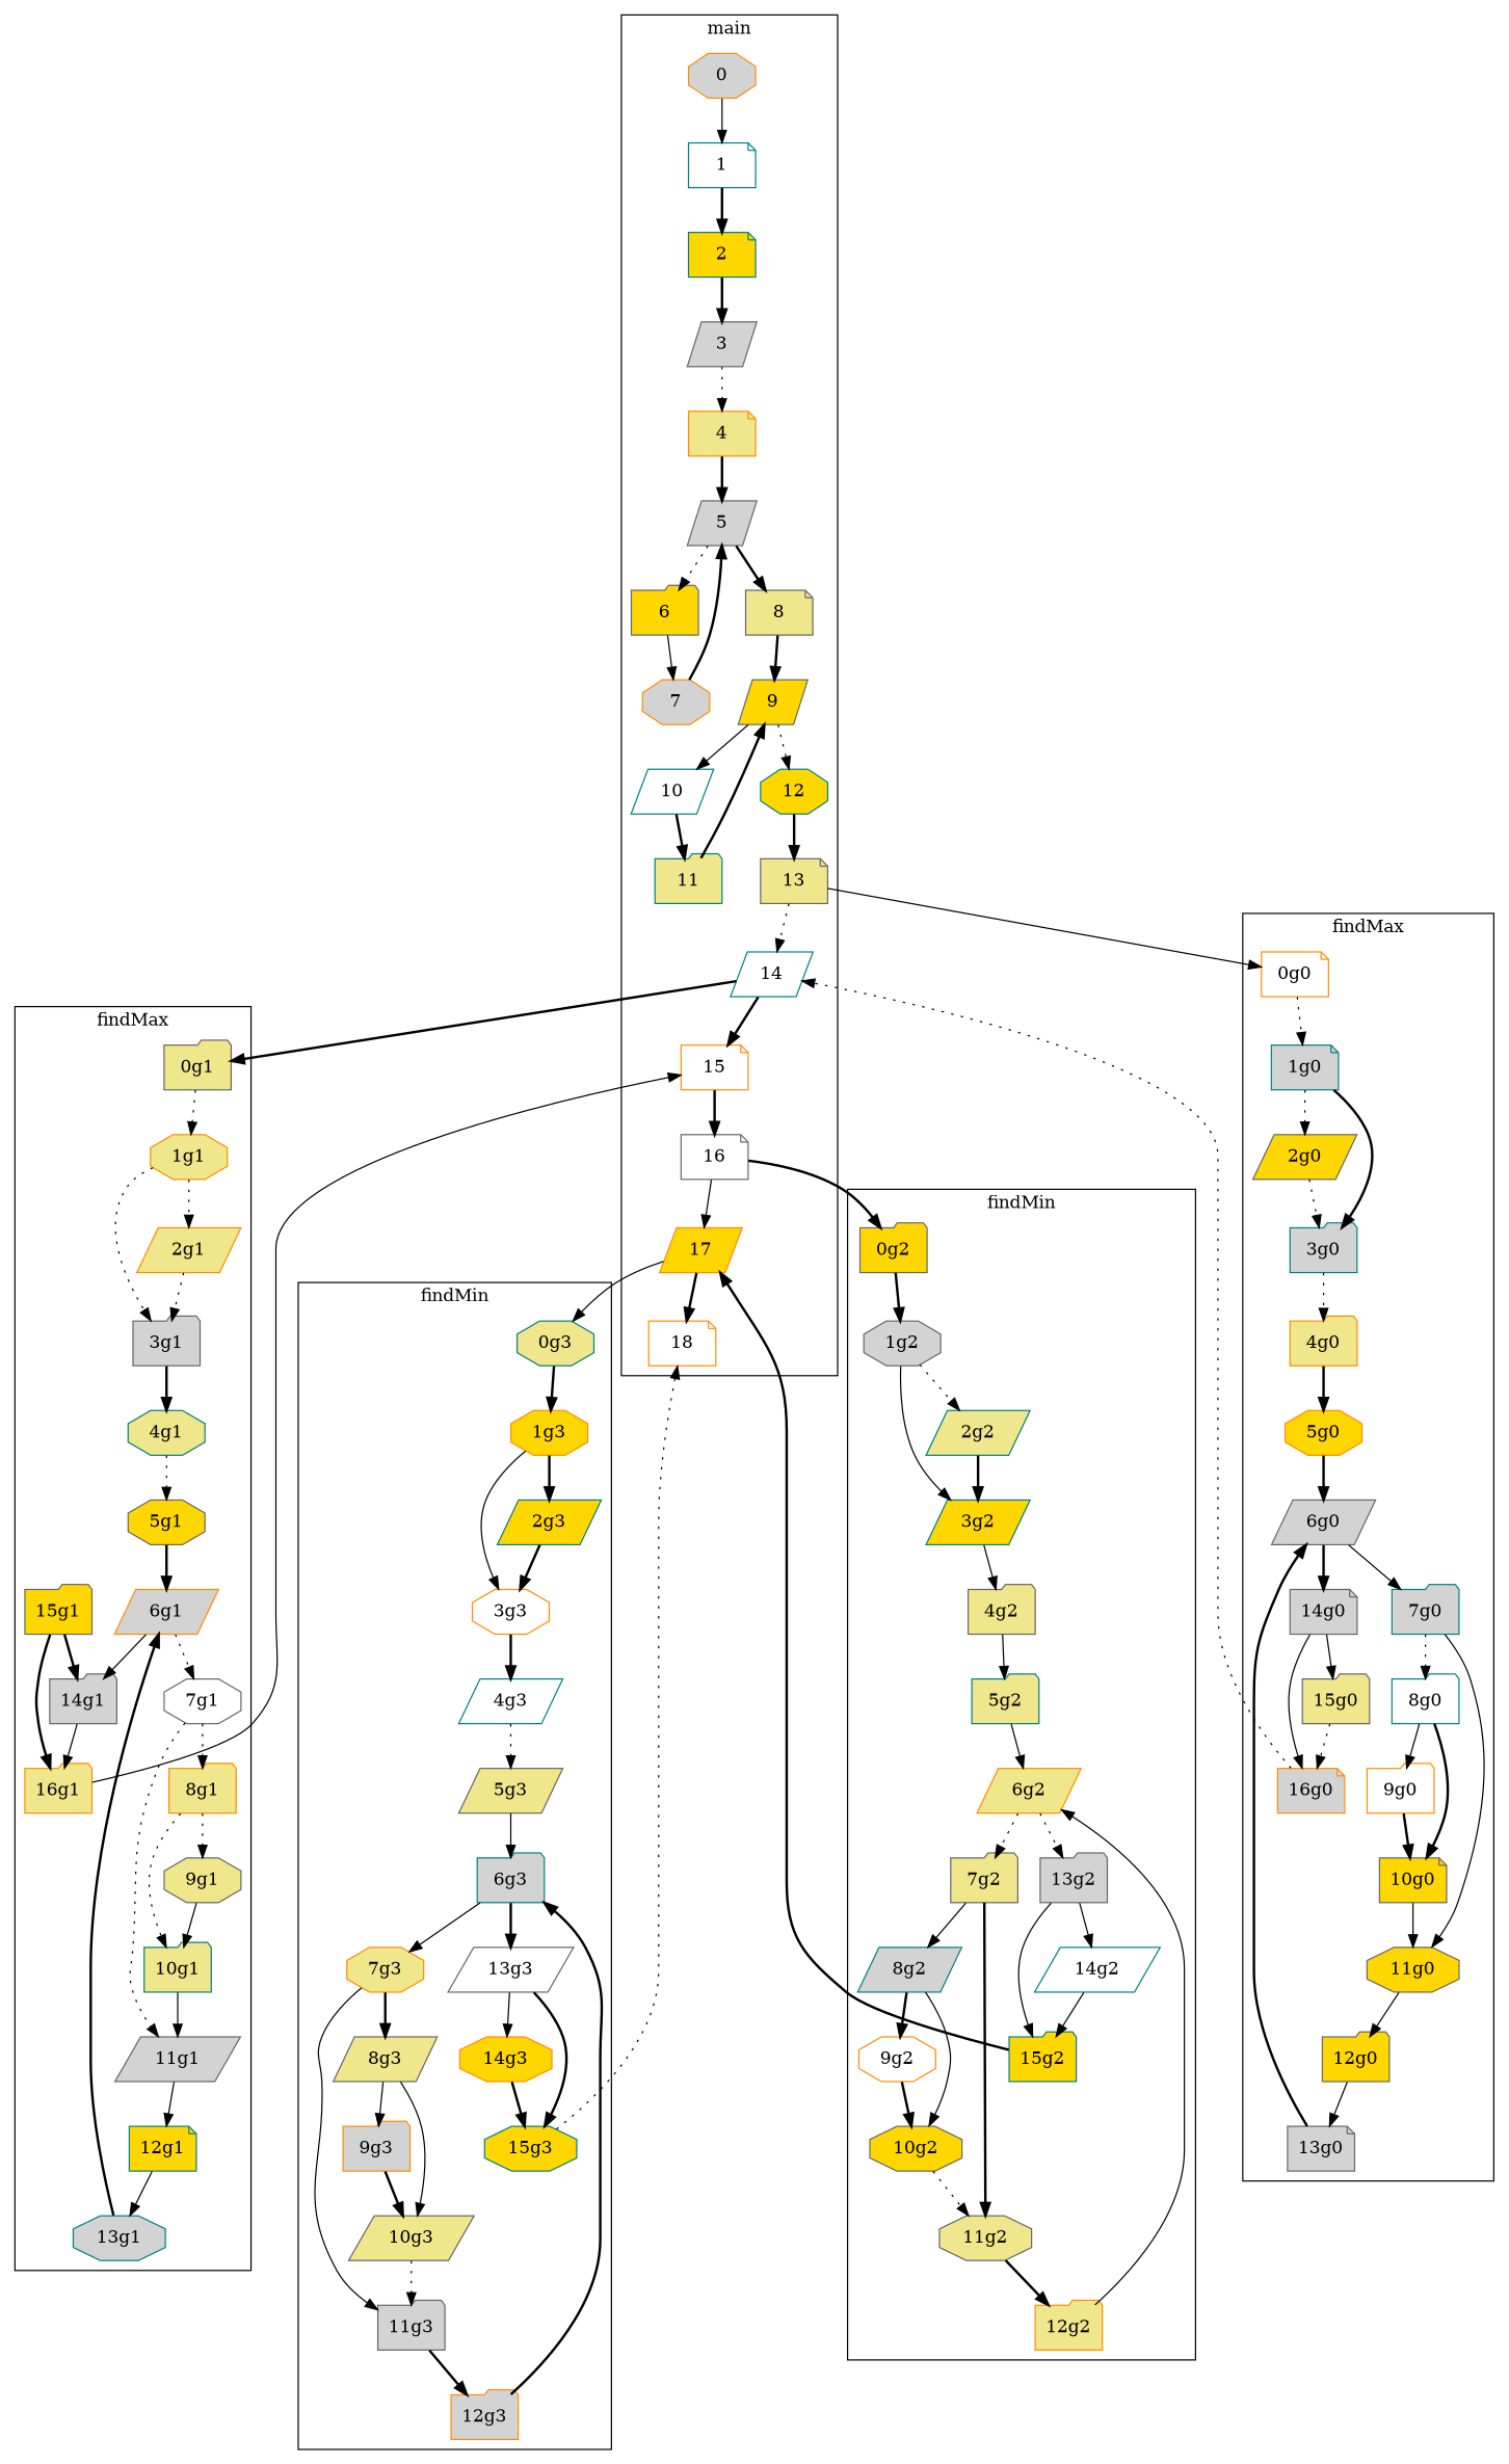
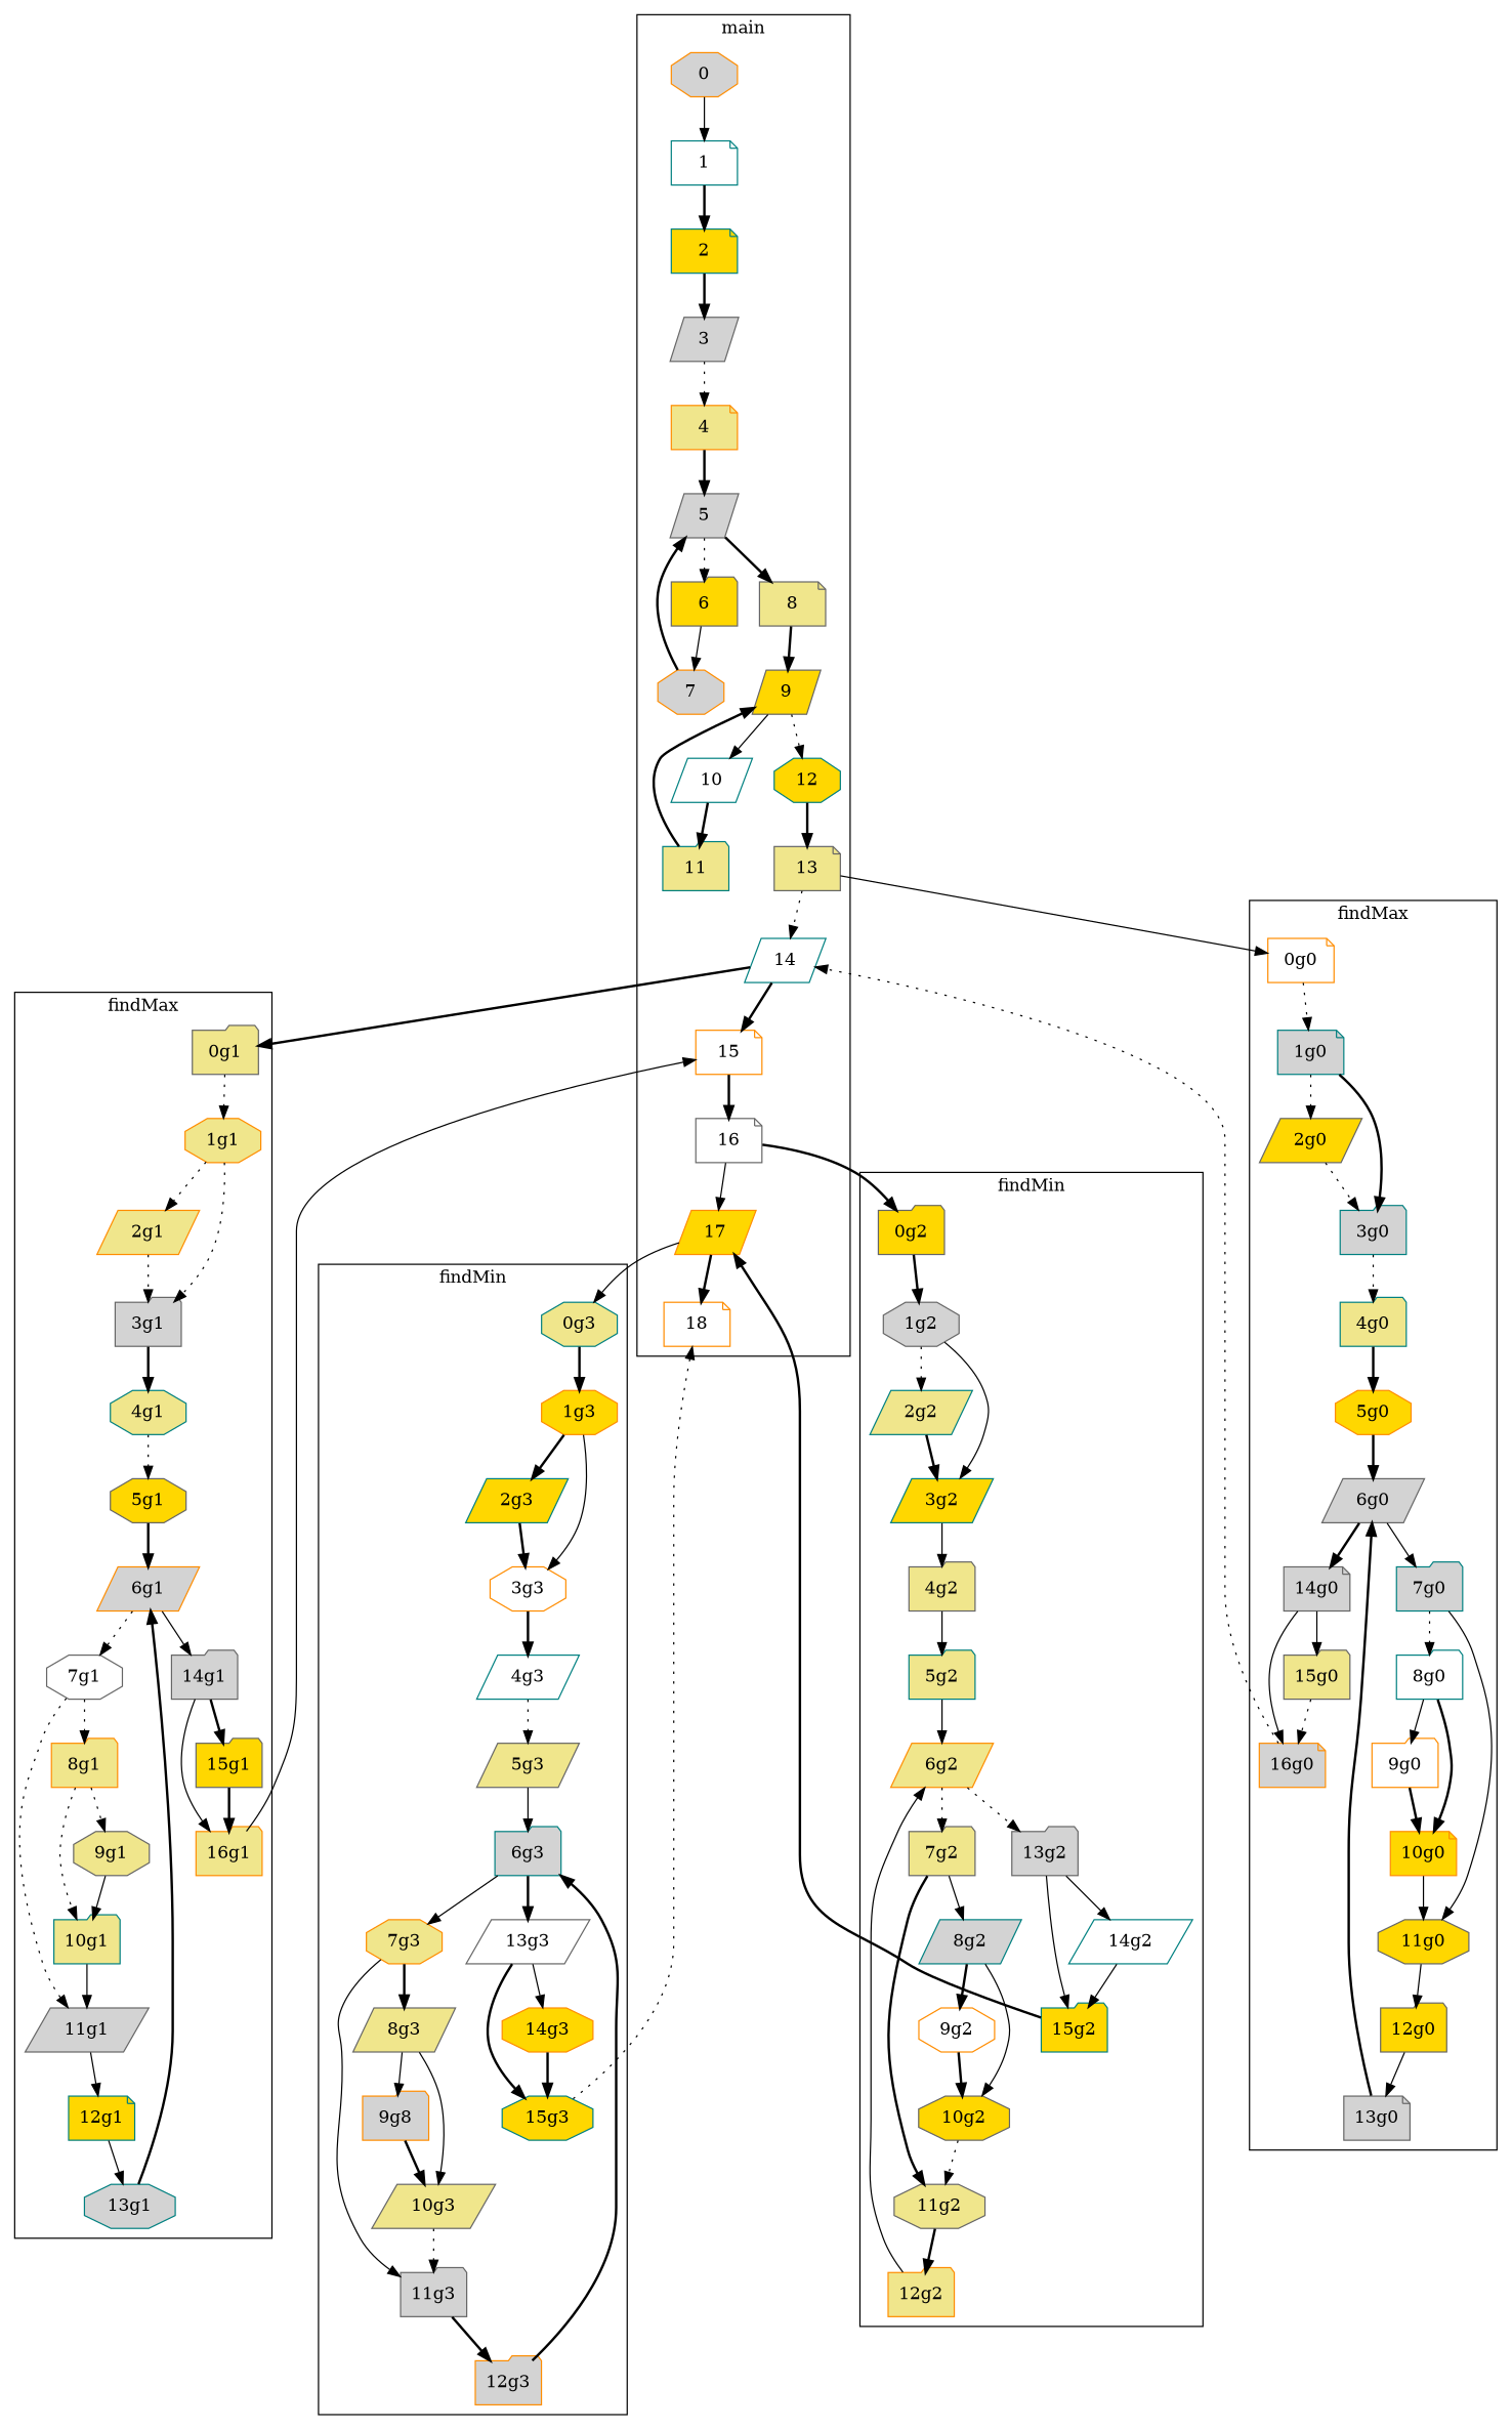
  digraph {
    node [color=gray40 fillcolor=khaki shape=folder style=filled]
    edge [style=bold]
    18 [color=darkorange fillcolor=white shape=note]
    0 [color=darkorange fillcolor=lightgrey shape=octagon]
    1 [color=teal fillcolor=white shape=note]
    2 [color=teal fillcolor=gold shape=note]
    3 [fillcolor=lightgrey shape=parallelogram]
    4 [color=darkorange shape=note]
    5 [fillcolor=lightgrey shape=parallelogram]
    6 [fillcolor=gold]
    8 [shape=note]
    7 [color=darkorange fillcolor=lightgrey shape=octagon]
    9 [fillcolor=gold shape=parallelogram]
    10 [color=teal fillcolor=white shape=parallelogram]
    12 [color=teal fillcolor=gold shape=octagon]
    11 [color=teal]
    13 [shape=note]
    14 [color=teal fillcolor=white shape=parallelogram]
    15 [color=darkorange fillcolor=white shape=note]
    16 [fillcolor=white shape=note]
    17 [color=darkorange fillcolor=gold shape=parallelogram]
    "16g0" [color=darkorange fillcolor=lightgrey shape=note]
    "0g0" [color=darkorange fillcolor=white shape=note]
    "1g0" [color=teal fillcolor=lightgrey shape=note]
    "2g0" [fillcolor=gold shape=parallelogram]
    "3g0" [color=teal fillcolor=lightgrey]
-   "4g0" [color=darkorange]
+   "4g0" [color=teal]
    "5g0" [color=darkorange fillcolor=gold shape=octagon]
    "6g0" [fillcolor=lightgrey shape=parallelogram]
    "7g0" [color=teal fillcolor=lightgrey]
    "14g0" [fillcolor=lightgrey shape=note]
    "8g0" [color=teal fillcolor=white]
    "11g0" [fillcolor=gold shape=octagon]
    "9g0" [color=darkorange fillcolor=white]
-   "10g0" [fillcolor=gold shape=note]
+   "10g0" [color=darkorange fillcolor=gold shape=note]
    "12g0" [fillcolor=gold]
    "13g0" [fillcolor=lightgrey shape=note]
    "15g0"
    "16g1" [color=darkorange]
    "0g1"
    "1g1" [color=darkorange shape=octagon]
    "2g1" [color=darkorange shape=parallelogram]
    "3g1" [fillcolor=lightgrey]
    "4g1" [color=teal shape=octagon]
    "5g1" [fillcolor=gold shape=octagon]
    "6g1" [color=darkorange fillcolor=lightgrey shape=parallelogram]
    "7g1" [fillcolor=white shape=octagon]
    "14g1" [fillcolor=lightgrey]
    "8g1" [color=darkorange]
    "11g1" [fillcolor=lightgrey shape=parallelogram]
    "9g1" [shape=octagon]
    "10g1" [color=teal]
    "12g1" [color=teal fillcolor=gold shape=note]
    "13g1" [color=teal fillcolor=lightgrey shape=octagon]
    "15g1" [fillcolor=gold]
    "15g2" [color=teal fillcolor=gold]
    "0g2" [fillcolor=gold]
    "1g2" [fillcolor=lightgrey shape=octagon]
    "2g2" [color=teal shape=parallelogram]
    "3g2" [color=teal fillcolor=gold shape=parallelogram]
    "4g2"
    "5g2" [color=teal]
    "6g2" [color=darkorange shape=parallelogram]
    "7g2"
    "13g2" [fillcolor=lightgrey]
    "8g2" [color=teal fillcolor=lightgrey shape=parallelogram]
    "11g2" [shape=octagon]
    "9g2" [color=darkorange fillcolor=white shape=octagon]
    "10g2" [fillcolor=gold shape=octagon]
    "12g2" [color=darkorange]
    "14g2" [color=teal fillcolor=white shape=parallelogram]
    "15g3" [color=teal fillcolor=gold shape=octagon]
    "0g3" [color=teal shape=octagon]
    "1g3" [color=darkorange fillcolor=gold shape=octagon]
    "2g3" [color=teal fillcolor=gold shape=parallelogram]
    "3g3" [color=darkorange fillcolor=white shape=octagon]
    "4g3" [color=teal fillcolor=white shape=parallelogram]
    "5g3" [shape=parallelogram]
    "6g3" [color=teal fillcolor=lightgrey]
    "7g3" [color=darkorange shape=octagon]
    "13g3" [fillcolor=white shape=parallelogram]
    "8g3" [shape=parallelogram]
    "11g3" [fillcolor=lightgrey]
-   "9g3" [color=darkorange fillcolor=lightgrey]
+   "9g3" [color=darkorange fillcolor=lightgrey label="9g8"]
    "10g3" [shape=parallelogram]
    "12g3" [color=darkorange fillcolor=lightgrey]
    "14g3" [color=darkorange fillcolor=gold shape=octagon]
    subgraph cluster_1 {
      color=black
      label=main
      18
      0
      1
      2
      3
      4
      5
      6
      8
      7
      9
      10
      12
      11
      13
      14
      15
      16
      17
    }
    subgraph cluster_2 {
      color=black
      label=findMax
      "16g0"
      "0g0"
      "1g0"
      "2g0"
      "3g0"
      "4g0"
      "5g0"
      "6g0"
      "7g0"
      "14g0"
      "8g0"
      "11g0"
      "9g0"
      "10g0"
      "12g0"
      "13g0"
      "15g0"
    }
    subgraph cluster_3 {
      color=black
      label=findMax
      "16g1"
      "0g1"
      "1g1"
      "2g1"
      "3g1"
      "4g1"
      "5g1"
      "6g1"
      "7g1"
      "14g1"
      "8g1"
      "11g1"
      "9g1"
      "10g1"
      "12g1"
      "13g1"
      "15g1"
    }
    subgraph cluster_4 {
      color=black
      label=findMin
      "15g2"
      "0g2"
      "1g2"
      "2g2"
      "3g2"
      "4g2"
      "5g2"
      "6g2"
      "7g2"
      "13g2"
      "8g2"
      "11g2"
      "9g2"
      "10g2"
      "12g2"
      "14g2"
    }
    subgraph cluster_5 {
      color=black
      label=findMin
      "15g3"
      "0g3"
      "1g3"
      "2g3"
      "3g3"
      "4g3"
      "5g3"
      "6g3"
      "7g3"
      "13g3"
      "8g3"
      "11g3"
      "9g3"
      "10g3"
      "12g3"
      "14g3"
    }
    0 -> 1 [style=solid]
    1 -> 2
    2 -> 3
    3 -> 4 [style=dotted]
    4 -> 5
    5 -> 6 [style=dotted]
    5 -> 8
    6 -> 7 [style=solid]
    8 -> 9
    7 -> 5
    9 -> 10 [style=solid]
    9 -> 12 [style=dotted]
    10 -> 11
    12 -> 13
    11 -> 9
    13 -> 14 [style=dotted]
    13 -> "0g0" [style=solid]
    14 -> 15
    14 -> "0g1"
    15 -> 16
    16 -> 17 [style=solid]
    16 -> "0g2"
    17 -> 18
    17 -> "0g3" [style=solid]
    "16g0" -> 14 [style=dotted]
    "0g0" -> "1g0" [style=dotted]
    "1g0" -> "2g0" [style=dotted]
    "1g0" -> "3g0"
    "2g0" -> "3g0" [style=dotted]
    "3g0" -> "4g0" [style=dotted]
    "4g0" -> "5g0"
    "5g0" -> "6g0"
    "6g0" -> "7g0" [style=solid]
    "6g0" -> "14g0"
    "7g0" -> "8g0" [style=dotted]
    "7g0" -> "11g0" [style=solid]
    "14g0" -> "16g0" [style=solid]
    "14g0" -> "15g0" [style=solid]
    "8g0" -> "9g0" [style=solid]
    "8g0" -> "10g0"
    "11g0" -> "12g0" [style=solid]
    "9g0" -> "10g0"
    "10g0" -> "11g0" [style=solid]
    "12g0" -> "13g0" [style=solid]
    "13g0" -> "6g0"
    "15g0" -> "16g0" [style=dotted]
    "16g1" -> 15 [style=solid]
    "0g1" -> "1g1" [style=dotted]
    "1g1" -> "2g1" [style=dotted]
    "1g1" -> "3g1" [style=dotted]
    "2g1" -> "3g1" [style=dotted]
    "3g1" -> "4g1"
    "4g1" -> "5g1" [style=dotted]
    "5g1" -> "6g1"
    "6g1" -> "7g1" [style=dotted]
    "6g1" -> "14g1" [style=solid]
    "7g1" -> "8g1" [style=dotted]
    "7g1" -> "11g1" [style=dotted]
    "14g1" -> "16g1" [style=solid]
-   "15g1" -> "14g1"
+   "14g1" -> "15g1"
    "8g1" -> "9g1" [style=dotted]
    "8g1" -> "10g1" [style=dotted]
    "11g1" -> "12g1" [style=solid]
    "9g1" -> "10g1" [style=solid]
    "10g1" -> "11g1" [style=solid]
    "12g1" -> "13g1" [style=solid]
    "13g1" -> "6g1"
    "15g1" -> "16g1"
    "15g2" -> 17
    "0g2" -> "1g2"
    "1g2" -> "2g2" [style=dotted]
    "1g2" -> "3g2" [style=solid]
    "2g2" -> "3g2"
    "3g2" -> "4g2" [style=solid]
    "4g2" -> "5g2" [style=solid]
    "5g2" -> "6g2" [style=solid]
    "6g2" -> "7g2" [style=dotted]
    "6g2" -> "13g2" [style=dotted]
    "7g2" -> "8g2" [style=solid]
    "7g2" -> "11g2"
    "13g2" -> "15g2" [style=solid]
    "13g2" -> "14g2" [style=solid]
    "8g2" -> "9g2"
    "8g2" -> "10g2" [style=solid]
    "11g2" -> "12g2"
    "9g2" -> "10g2"
    "10g2" -> "11g2" [style=dotted]
    "12g2" -> "6g2" [style=solid]
    "14g2" -> "15g2" [style=solid]
    "15g3" -> 18 [style=dotted]
    "0g3" -> "1g3"
    "1g3" -> "2g3"
    "1g3" -> "3g3" [style=solid]
    "2g3" -> "3g3"
    "3g3" -> "4g3"
    "4g3" -> "5g3" [style=dotted]
    "5g3" -> "6g3" [style=solid]
    "6g3" -> "7g3" [style=solid]
    "6g3" -> "13g3"
    "7g3" -> "8g3"
    "7g3" -> "11g3" [style=solid]
    "13g3" -> "15g3"
    "13g3" -> "14g3" [style=solid]
    "8g3" -> "9g3" [style=solid]
    "8g3" -> "10g3" [style=solid]
    "11g3" -> "12g3"
    "9g3" -> "10g3"
    "10g3" -> "11g3" [style=dotted]
    "12g3" -> "6g3"
    "14g3" -> "15g3"
  }
